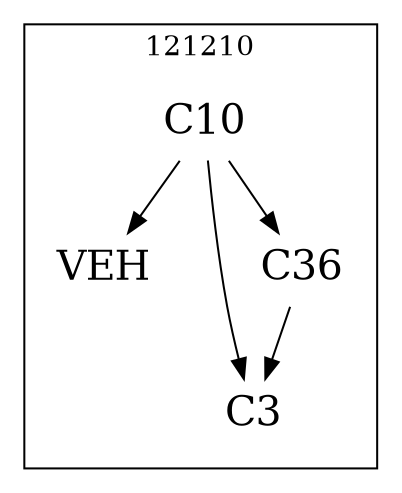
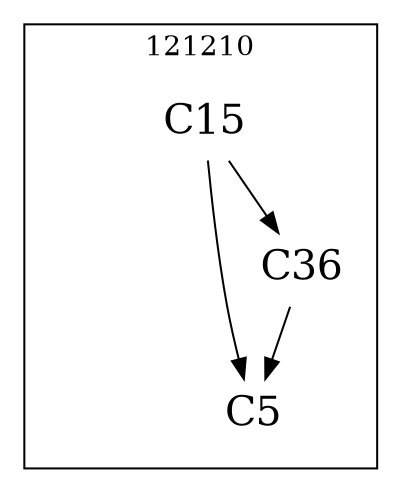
  strict digraph {
    node [fontsize=20 shape=plaintext]
-   n1 [label=VEH]
-   n2 [label=C3]
-   n3 [label=C10]
+   n2 [label=C5]
+   n3 [label=C15]
    n4 [label=C36]
    subgraph cluster_1 {
      label=121210
      labeldoc=t
-     n1
      n2
      n3
      n4
    }
-   n3 -> n1
    n3 -> n2
    n3 -> n4
    n4 -> n2
  }
